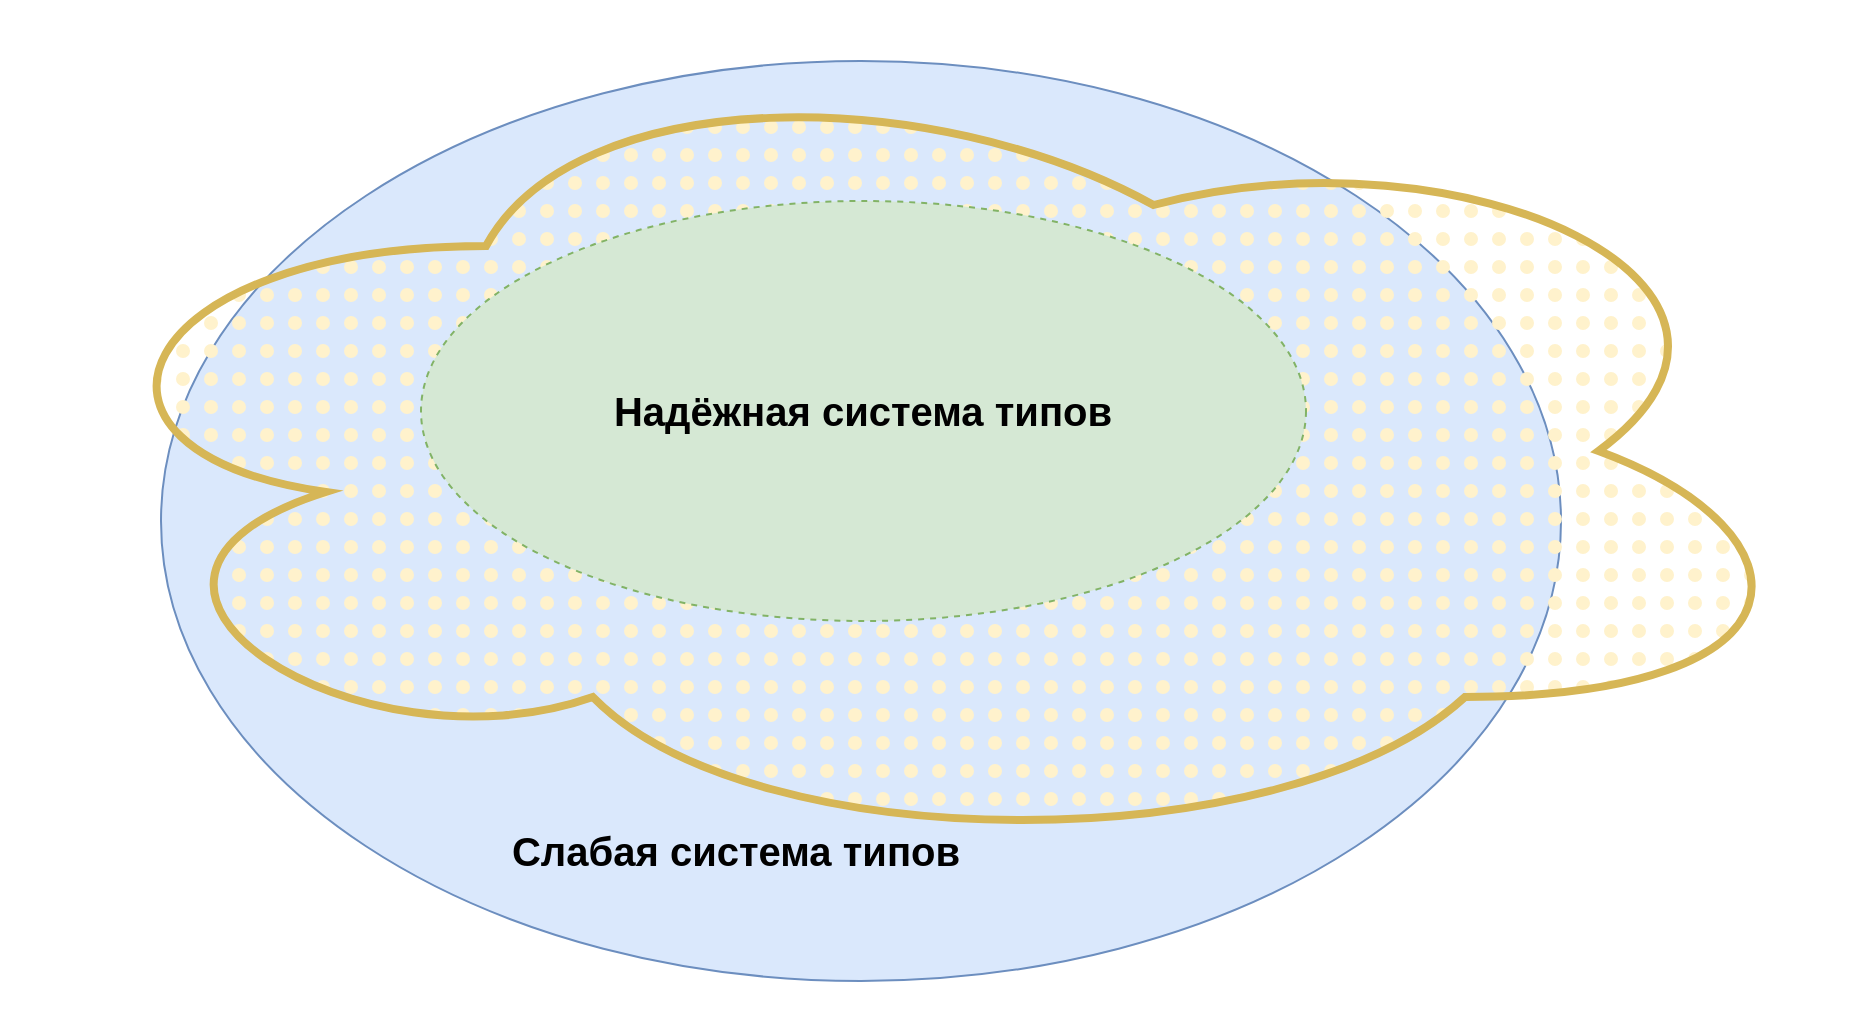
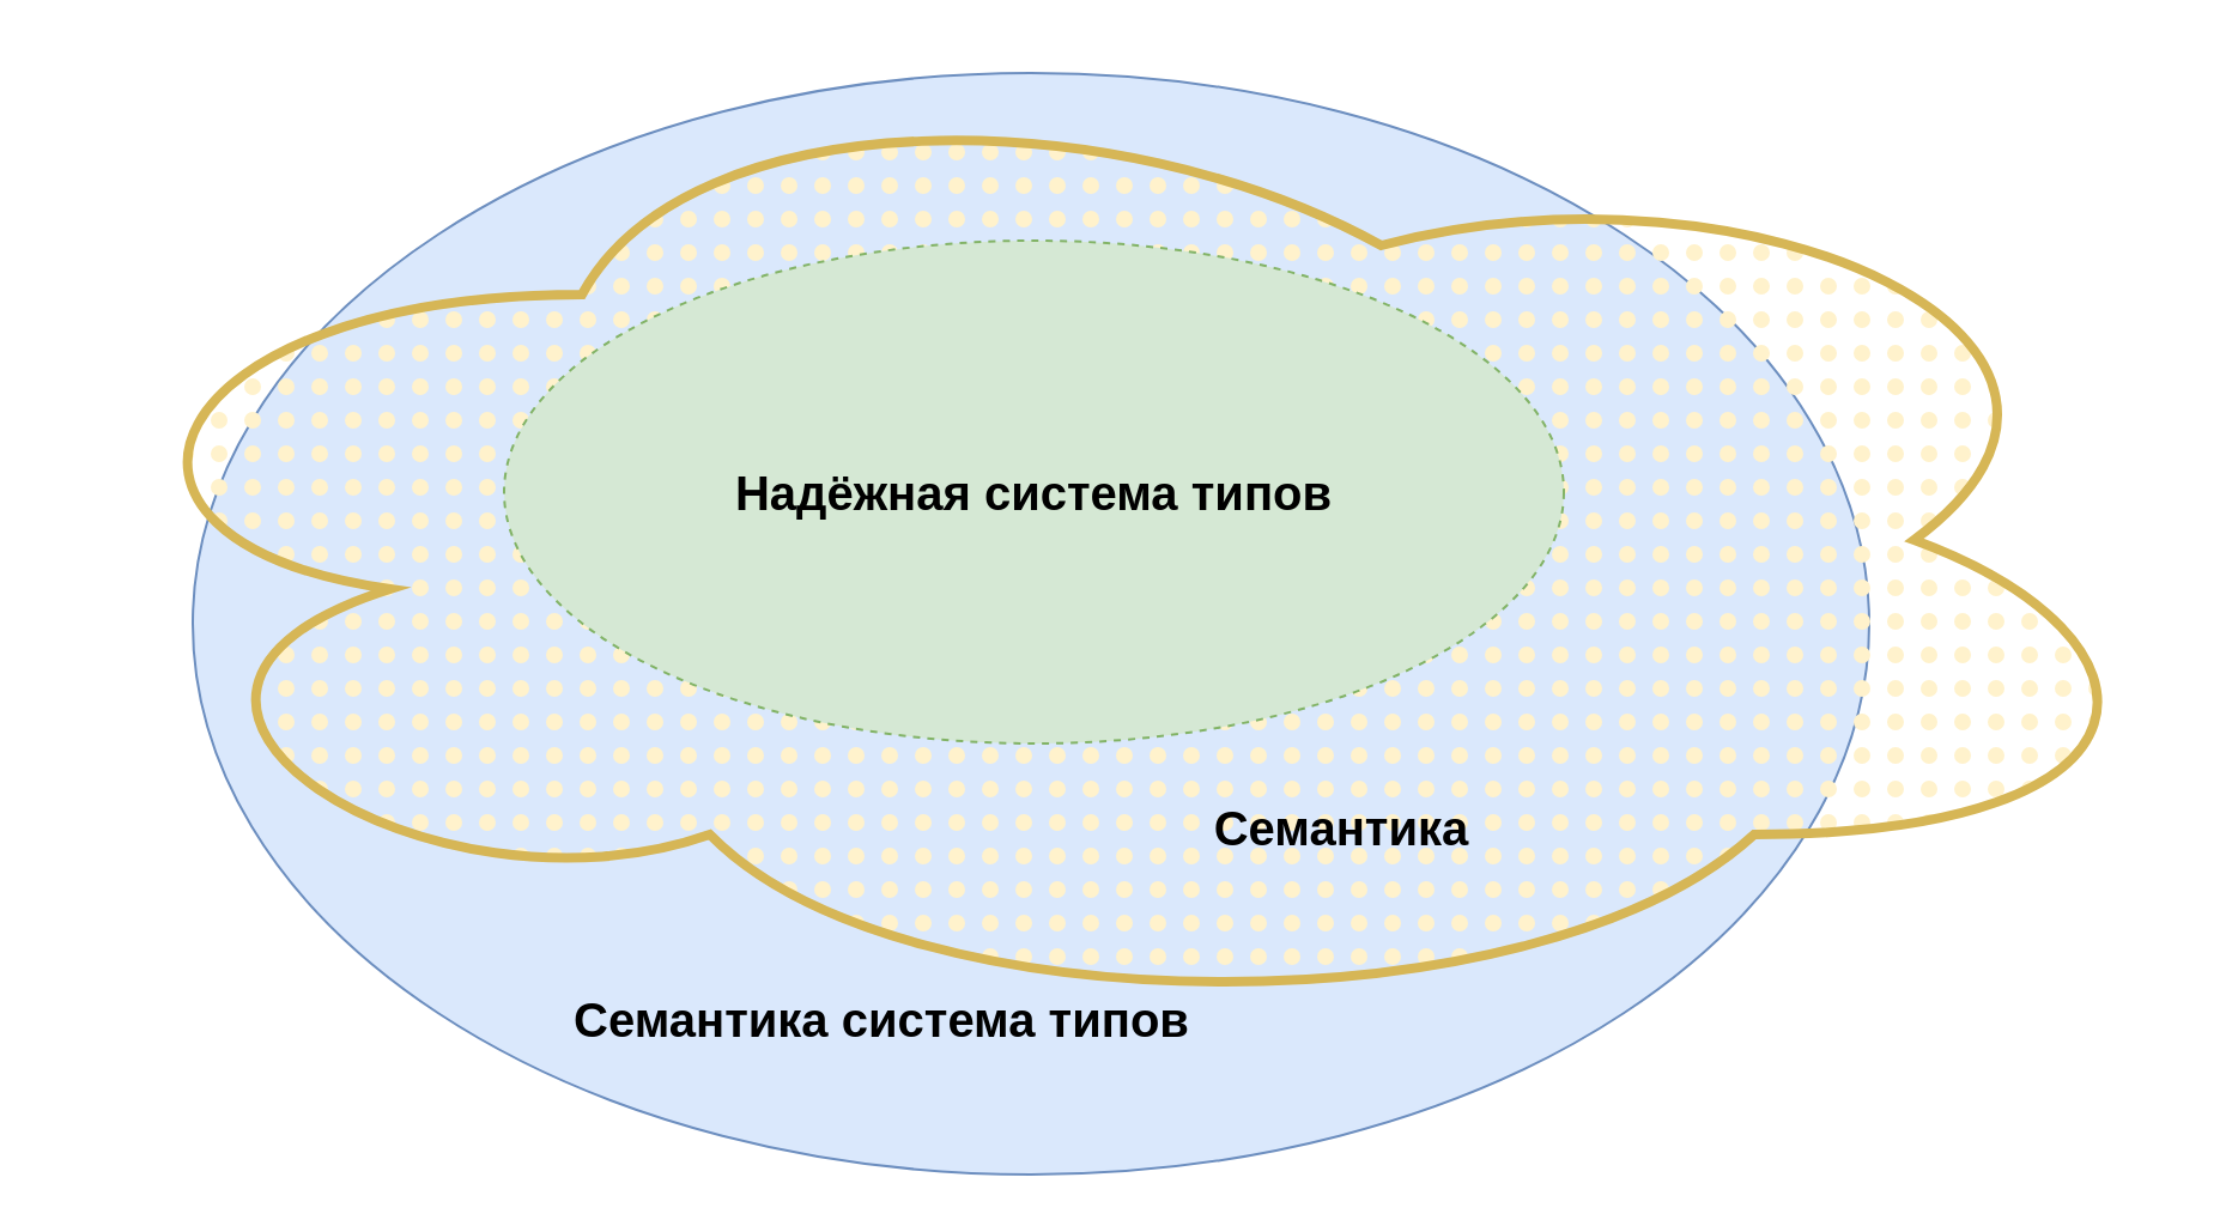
  <mxCell id="0" />
  <mxCell id="1" parent="0" />
  <mxCell id="2" value="" style="ellipse;whiteSpace=wrap;html=1;fillColor=#dae8fc;strokeColor=#6c8ebf;verticalAlign=bottom;fontSize=18;fontStyle=1" vertex="1" parent="1"><mxGeometry x="80" y="30" width="700" height="460" as="geometry" /></mxCell>
  <mxCell id="3" value="" style="ellipse;shape=cloud;whiteSpace=wrap;html=1;fillColor=#fff2cc;strokeColor=#d6b656;fontSize=20;verticalAlign=bottom;labelBackgroundColor=none;fillStyle=dots;strokeWidth=4;" vertex="1" parent="1"><mxGeometry y="20" width="890" height="410" as="geometry" x="20" /></mxCell>
  <mxCell id="4" value="Надёжная система типов" style="ellipse;whiteSpace=wrap;html=1;fillColor=#d5e8d4;strokeColor=#82b366;fontSize=20;fontStyle=1;dashed=1;" vertex="1" parent="1"><mxGeometry x="210" y="100" width="442.5" height="210" as="geometry" /></mxCell>
- <mxCell id="6" value="Слабая система типов" style="text;html=1;align=center;verticalAlign=middle;whiteSpace=wrap;rounded=0;fontSize=20;fontStyle=1" vertex="1" parent="1"><mxGeometry x="210" y="410" width="316.25" height="30" as="geometry" /></mxCell>
+ <mxCell id="5" value="Семантика" style="text;html=1;align=center;verticalAlign=middle;whiteSpace=wrap;rounded=0;fontSize=20;fontStyle=1" vertex="1" parent="1"><mxGeometry x="470" y="330" width="180" height="30" as="geometry" /></mxCell>
+ <mxCell id="6" value="Семантика система типов" style="text;html=1;align=center;verticalAlign=middle;whiteSpace=wrap;rounded=0;fontSize=20;fontStyle=1" vertex="1" parent="1"><mxGeometry x="210" y="410" width="316.25" height="30" as="geometry" /></mxCell>
